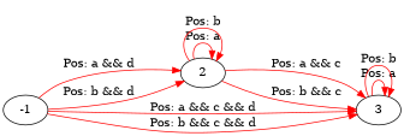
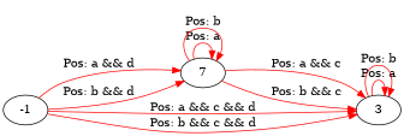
  digraph {
    rankdir=LR
    fontname="DejaVu Serif"
    node [color=black fontname="DejaVu Serif"]
    edge [color=red fontname="DejaVu Serif"]
    -1
-   2
+   2 [label=7]
    3
    -1 -> 2 [label="Pos: a && d"]
    -1 -> 2 [label="Pos: b && d"]
    -1 -> 3 [label="Pos: a && c && d"]
    -1 -> 3 [label="Pos: b && c && d"]
    2 -> 2 [label="Pos: a"]
    2 -> 2 [label="Pos: b"]
    2 -> 3 [label="Pos: a && c"]
    2 -> 3 [label="Pos: b && c"]
    3 -> 3 [label="Pos: a"]
    3 -> 3 [label="Pos: b"]
  }
